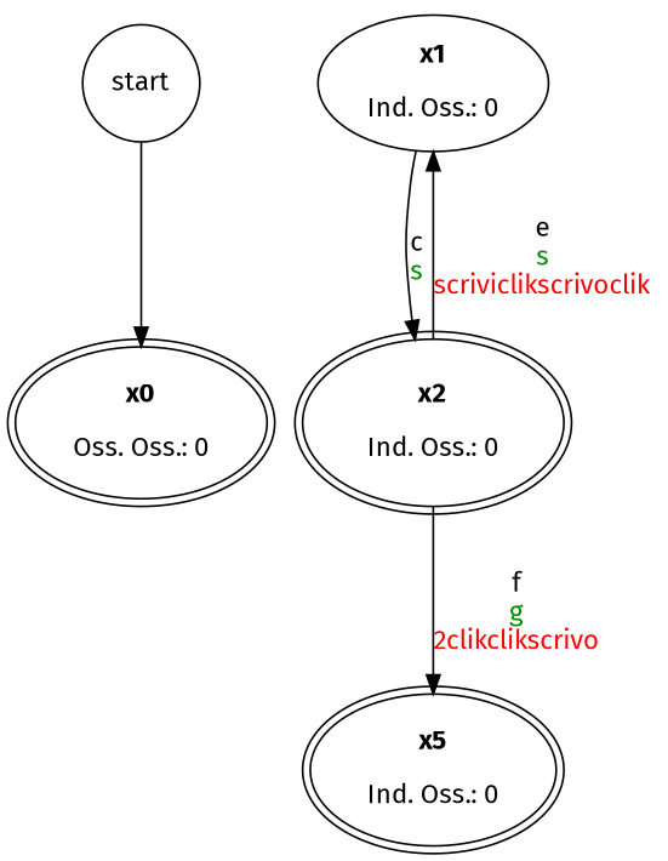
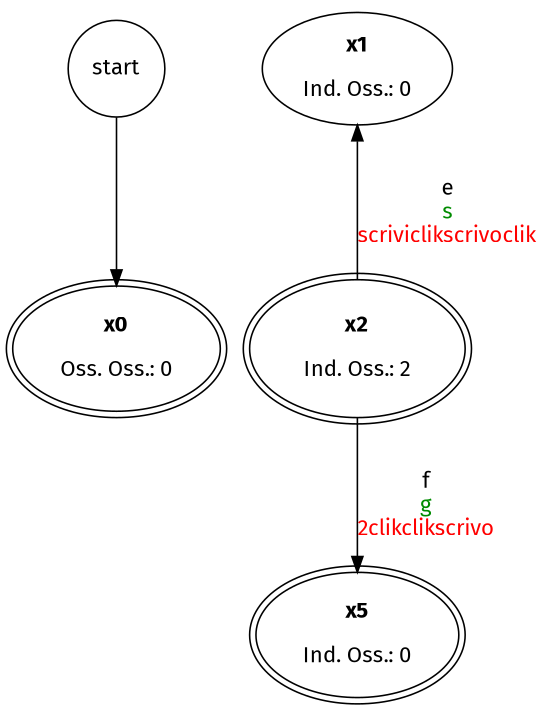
  digraph {
    fontname="Fira Sans"
    node [fontname="Fira Sans" peripheries=2]
    edge [fontname="Fira Sans"]
    start [shape=circle peripheries=""]
    n2 [label=<<b>x0</b><br/> <br/>Oss. Oss.: 0>]
    n3 [label=<<b>x1</b><br/> <br/>Ind. Oss.: 0> peripheries=""]
-   n4 [label=<<b>x2</b><br/> <br/>Ind. Oss.: 0>]
+   n4 [label=<<b>x2</b><br/> <br/>Ind. Oss.: 2>]
    n5 [label=<<b>x5</b><br/> <br/>Ind. Oss.: 0>]
    start -> n2
-   n3 -> n4 [label=<<br/>c<br/><font color="green4">s</font>>]
    n4 -> n3 [label=<<br/>e<br/><font color="green4">s</font><br/><font color="red">scriviclikscrivoclik</font>>]
    n4 -> n5 [label=<<br/>f<br/><font color="green4">g</font><br/><font color="red">2clikclikscrivo</font>>]
  }
